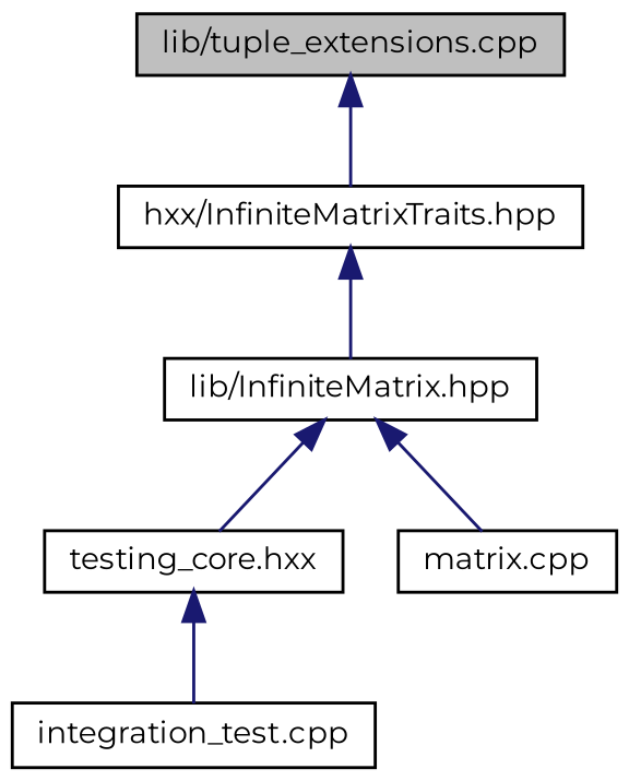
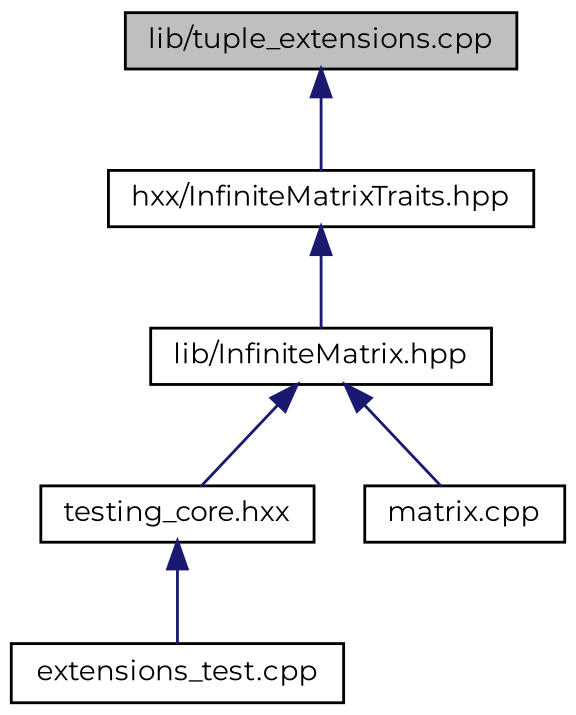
  digraph {
    fontname=Montserrat
    node [color=black fillcolor=white fontname=Montserrat fontsize=10 shape=record style=filled]
    edge [color=midnightblue dir=back fontname=Montserrat fontsize=10 labelfontname=Helvetica labelfontsize=10 style=solid]
    n1 [fillcolor=grey75 fontcolor=black height=0.2 label="lib/tuple_extensions.cpp" width=0.4]
    n2 [height=0.2 label="hxx/InfiniteMatrixTraits.hpp" width=0.4]
    n3 [height=0.2 label="lib/InfiniteMatrix.hpp" width=0.4]
    n4 [height=0.2 label="testing_core.hxx" width=0.4]
    n5 [height=0.2 label="matrix.cpp" width=0.4]
-   n6 [height=0.2 label="integration_test.cpp" width=0.4]
+   n6 [height=0.2 label="extensions_test.cpp" width=0.4]
    n1 -> n2
    n2 -> n3
    n3 -> n4
    n3 -> n5
    n4 -> n6
  }
